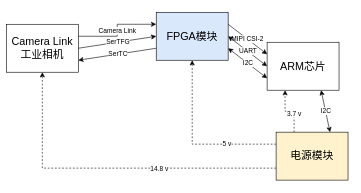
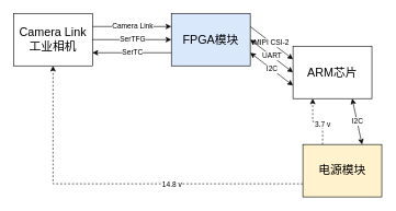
  <mxCell id="0" />
  <mxCell id="1" parent="0" />
  <mxCell id="2" style="edgeStyle=orthogonalEdgeStyle;rounded=0;orthogonalLoop=1;jettySize=auto;html=1;exitX=1;exitY=0.25;exitDx=0;exitDy=0;entryX=0;entryY=0.25;entryDx=0;entryDy=0;" parent="1" source="4" target="5" edge="1"><mxGeometry relative="1" as="geometry" /></mxCell>
  <mxCell id="3" value="Camera Link" style="edgeLabel;html=1;align=center;verticalAlign=middle;resizable=0;points=[];" parent="2" vertex="1" connectable="0"><mxGeometry x="0.001" y="1" relative="1" as="geometry"><mxPoint as="offset" /></mxGeometry></mxCell>
- <mxCell id="4" value="&lt;font style=&quot;font-size: 18px;&quot;&gt;Camera Link&lt;br&gt;工业相机&lt;/font&gt;" style="rounded=0;whiteSpace=wrap;html=1;" parent="1" vertex="1"><mxGeometry x="10" y="40" width="120" height="80" as="geometry" /></mxCell>
+ <mxCell id="4" value="&lt;font style=&quot;font-size: 18px;&quot;&gt;Camera Link&lt;br&gt;工业相机&lt;/font&gt;" style="rounded=0;whiteSpace=wrap;html=1;" parent="1" vertex="1"><mxGeometry x="20" y="20" width="120" height="80" as="geometry" /></mxCell>
  <mxCell id="5" value="&lt;span style=&quot;font-size: 18px;&quot;&gt;FPGA模块&lt;br&gt;&lt;/span&gt;" style="rounded=0;whiteSpace=wrap;html=1;fillColor=#dae8fc;" parent="1" vertex="1"><mxGeometry x="260" y="20" width="120" height="80" as="geometry" /></mxCell>
  <mxCell id="6" value="&lt;span style=&quot;font-size: 18px;&quot;&gt;ARM芯片&lt;br&gt;&lt;/span&gt;" style="rounded=0;whiteSpace=wrap;html=1;" parent="1" vertex="1"><mxGeometry x="445" y="70" width="120" height="80" as="geometry" /></mxCell>
  <mxCell id="7" value="" style="endArrow=classic;startArrow=none;html=1;rounded=0;exitX=1;exitY=0.5;exitDx=0;exitDy=0;entryX=0;entryY=0.5;entryDx=0;entryDy=0;startFill=0;" parent="1" source="4" target="5" edge="1"><mxGeometry width="50" height="50" relative="1" as="geometry"><mxPoint x="270" y="80" as="sourcePoint" /><mxPoint x="320" y="30" as="targetPoint" /></mxGeometry></mxCell>
  <mxCell id="8" value="SerTFG" style="edgeLabel;html=1;align=center;verticalAlign=middle;resizable=0;points=[];" parent="7" vertex="1" connectable="0"><mxGeometry x="0.006" y="1" relative="1" as="geometry"><mxPoint as="offset" /></mxGeometry></mxCell>
  <mxCell id="9" style="edgeStyle=orthogonalEdgeStyle;rounded=0;orthogonalLoop=1;jettySize=auto;html=1;entryX=0.5;entryY=1;entryDx=0;entryDy=0;exitX=0;exitY=0.75;exitDx=0;exitDy=0;dashed=1;" parent="1" source="15" target="4" edge="1"><mxGeometry relative="1" as="geometry" /></mxCell>
  <mxCell id="10" value="14.8 v" style="edgeLabel;html=1;align=center;verticalAlign=middle;resizable=0;points=[];" parent="9" vertex="1" connectable="0"><mxGeometry x="-0.287" relative="1" as="geometry"><mxPoint as="offset" /></mxGeometry></mxCell>
  <mxCell id="11" style="edgeStyle=orthogonalEdgeStyle;rounded=0;orthogonalLoop=1;jettySize=auto;html=1;exitX=0.25;exitY=0;exitDx=0;exitDy=0;entryX=0.25;entryY=1;entryDx=0;entryDy=0;dashed=1;" parent="1" source="15" target="6" edge="1"><mxGeometry relative="1" as="geometry" /></mxCell>
  <mxCell id="12" value="3.7 v" style="edgeLabel;html=1;align=center;verticalAlign=middle;resizable=0;points=[];" parent="11" vertex="1" connectable="0"><mxGeometry x="-0.24" y="1" relative="1" as="geometry"><mxPoint as="offset" /></mxGeometry></mxCell>
- <mxCell id="13" style="edgeStyle=orthogonalEdgeStyle;rounded=0;orthogonalLoop=1;jettySize=auto;html=1;exitX=0;exitY=0.25;exitDx=0;exitDy=0;entryX=0.5;entryY=1;entryDx=0;entryDy=0;dashed=1;" parent="1" source="15" target="5" edge="1"><mxGeometry relative="1" as="geometry" /></mxCell>
- <mxCell id="14" value="5 v" style="edgeLabel;html=1;align=center;verticalAlign=middle;resizable=0;points=[];" parent="13" vertex="1" connectable="0"><mxGeometry x="-0.406" y="-1" relative="1" as="geometry"><mxPoint as="offset" /></mxGeometry></mxCell>
  <mxCell id="15" value="&lt;span style=&quot;font-size: 18px;&quot;&gt;电源模块&lt;br&gt;&lt;/span&gt;" style="rounded=0;whiteSpace=wrap;html=1;fillColor=#fff2cc;" parent="1" vertex="1"><mxGeometry x="460" y="220" width="120" height="80" as="geometry" /></mxCell>
  <mxCell id="16" value="" style="endArrow=classic;startArrow=classic;html=1;rounded=0;exitX=0.75;exitY=0;exitDx=0;exitDy=0;entryX=0.75;entryY=1;entryDx=0;entryDy=0;" parent="1" source="15" target="6" edge="1"><mxGeometry width="50" height="50" relative="1" as="geometry"><mxPoint x="470" y="140" as="sourcePoint" /><mxPoint x="520" y="90" as="targetPoint" /></mxGeometry></mxCell>
  <mxCell id="17" value="I2C" style="edgeLabel;html=1;align=center;verticalAlign=middle;resizable=0;points=[];" parent="16" vertex="1" connectable="0"><mxGeometry x="0.006" relative="1" as="geometry"><mxPoint as="offset" /></mxGeometry></mxCell>
  <mxCell id="18" value="" style="endArrow=classic;html=1;rounded=0;exitX=1;exitY=0.25;exitDx=0;exitDy=0;entryX=0;entryY=0.25;entryDx=0;entryDy=0;" parent="1" source="5" target="6" edge="1"><mxGeometry width="50" height="50" relative="1" as="geometry"><mxPoint x="450" y="80" as="sourcePoint" /><mxPoint x="500" y="30" as="targetPoint" /></mxGeometry></mxCell>
  <mxCell id="19" value="MIPI CSI-2" style="edgeLabel;html=1;align=center;verticalAlign=middle;resizable=0;points=[];" parent="18" vertex="1" connectable="0"><mxGeometry x="-0.018" relative="1" as="geometry"><mxPoint as="offset" /></mxGeometry></mxCell>
  <mxCell id="20" value="" style="endArrow=classic;startArrow=classic;html=1;rounded=0;exitX=1;exitY=0.5;exitDx=0;exitDy=0;entryX=0;entryY=0.5;entryDx=0;entryDy=0;" parent="1" source="5" target="6" edge="1"><mxGeometry width="50" height="50" relative="1" as="geometry"><mxPoint x="450" y="80" as="sourcePoint" /><mxPoint x="500" y="30" as="targetPoint" /></mxGeometry></mxCell>
  <mxCell id="21" value="UART" style="edgeLabel;html=1;align=center;verticalAlign=middle;resizable=0;points=[];" parent="20" vertex="1" connectable="0"><mxGeometry x="0.001" relative="1" as="geometry"><mxPoint as="offset" /></mxGeometry></mxCell>
  <mxCell id="22" value="" style="endArrow=classic;startArrow=classic;html=1;rounded=0;exitX=1;exitY=0.75;exitDx=0;exitDy=0;entryX=0;entryY=0.75;entryDx=0;entryDy=0;" parent="1" source="5" target="6" edge="1"><mxGeometry width="50" height="50" relative="1" as="geometry"><mxPoint x="450" y="80" as="sourcePoint" /><mxPoint x="500" y="30" as="targetPoint" /></mxGeometry></mxCell>
  <mxCell id="23" value="I2C" style="edgeLabel;html=1;align=center;verticalAlign=middle;resizable=0;points=[];" parent="22" vertex="1" connectable="0"><mxGeometry x="-0.009" relative="1" as="geometry"><mxPoint as="offset" /></mxGeometry></mxCell>
  <mxCell id="24" value="" style="endArrow=none;startArrow=classic;html=1;rounded=0;exitX=1;exitY=0.75;exitDx=0;exitDy=0;entryX=0;entryY=0.75;entryDx=0;entryDy=0;startFill=1;endFill=0;" edge="1" parent="1" source="4" target="5"><mxGeometry width="50" height="50" relative="1" as="geometry"><mxPoint x="150" y="80" as="sourcePoint" /><mxPoint x="270" y="80" as="targetPoint" /></mxGeometry></mxCell>
  <mxCell id="25" value="SerTC" style="edgeLabel;html=1;align=center;verticalAlign=middle;resizable=0;points=[];" vertex="1" connectable="0" parent="24"><mxGeometry x="0.006" y="1" relative="1" as="geometry"><mxPoint as="offset" /></mxGeometry></mxCell>
